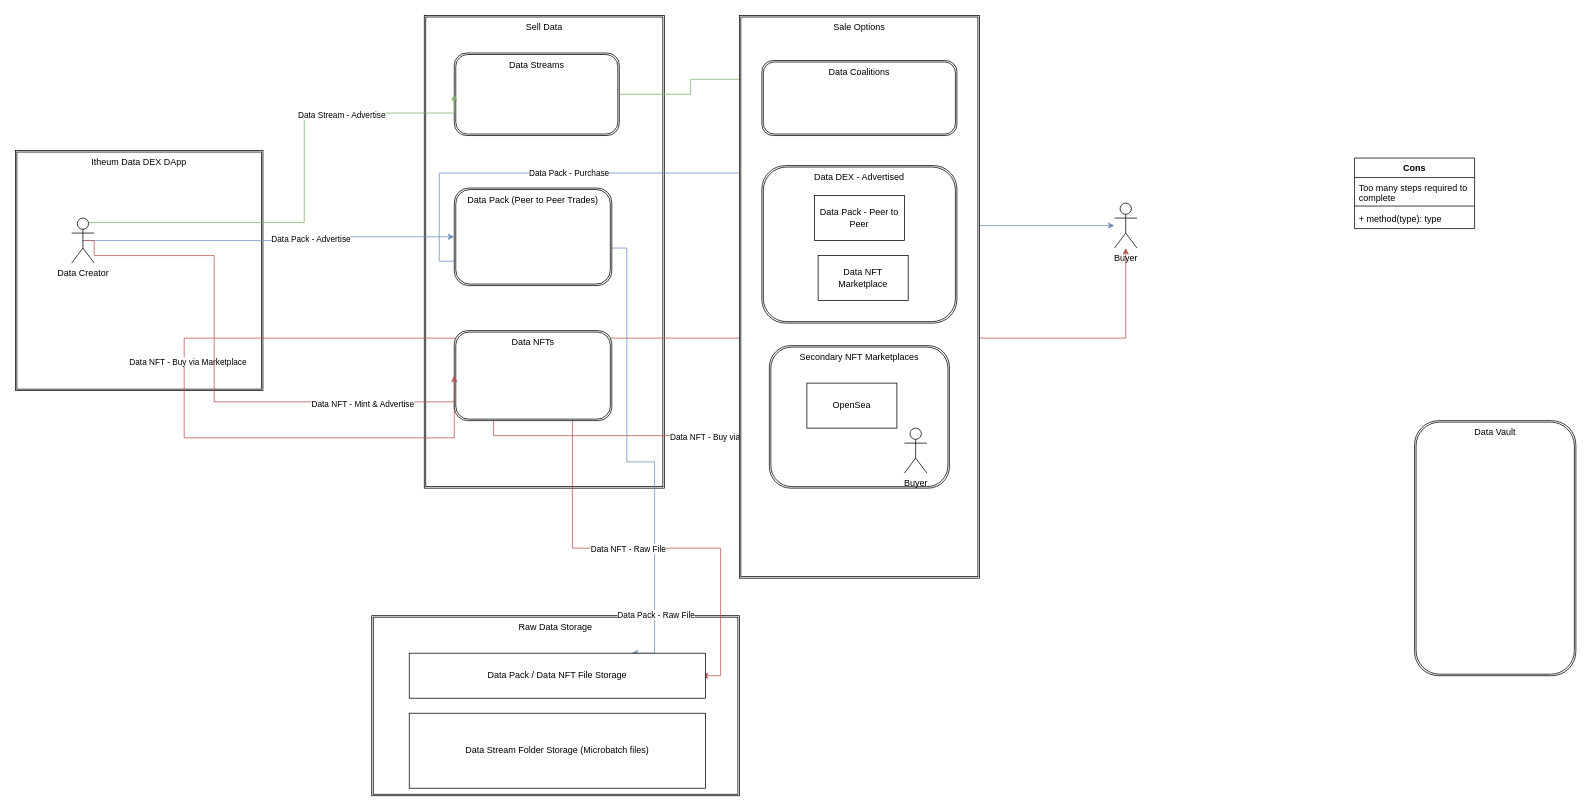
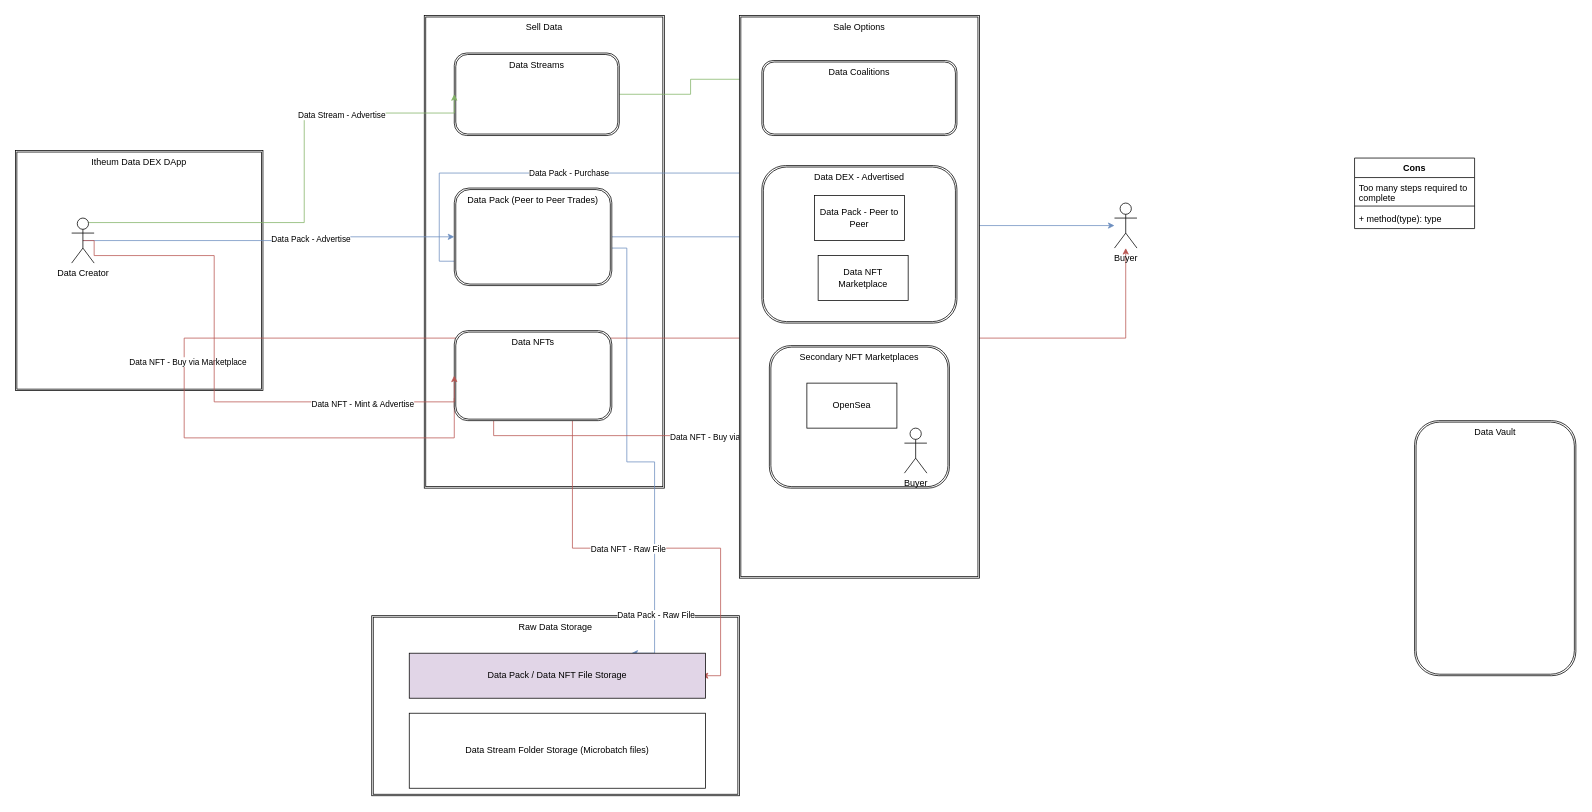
  <mxCell id="0" />
  <mxCell id="1" parent="0" />
  <mxCell id="2" value="Raw Data Storage" style="shape=ext;double=1;rounded=0;whiteSpace=wrap;html=1;verticalAlign=top;" parent="1" vertex="1"><mxGeometry x="495" y="820" width="490" height="240" as="geometry" /></mxCell>
  <mxCell id="3" value="Sell Data" style="shape=ext;double=1;rounded=0;whiteSpace=wrap;html=1;verticalAlign=top;" parent="1" vertex="1"><mxGeometry x="565" y="20" width="320" height="630" as="geometry" /></mxCell>
  <mxCell id="4" value="Data Vault" style="shape=ext;double=1;rounded=1;whiteSpace=wrap;html=1;verticalAlign=top;" parent="1" vertex="1"><mxGeometry x="1885" y="560" width="215" height="340" as="geometry" /></mxCell>
  <mxCell id="5" value="Itheum Data DEX DApp" style="shape=ext;double=1;rounded=0;whiteSpace=wrap;html=1;verticalAlign=top;" parent="1" vertex="1"><mxGeometry x="20" y="200" width="330" height="320" as="geometry" /></mxCell>
  <mxCell id="6" style="edgeStyle=orthogonalEdgeStyle;rounded=0;orthogonalLoop=1;jettySize=auto;html=1;exitX=0;exitY=0.75;exitDx=0;exitDy=0;fillColor=#dae8fc;strokeColor=#6c8ebf;" parent="1" source="11" target="32" edge="1"><mxGeometry relative="1" as="geometry" /></mxCell>
  <mxCell id="7" value="Data Pack - Purchase" style="edgeLabel;html=1;align=center;verticalAlign=middle;resizable=0;points=[];" parent="6" vertex="1" connectable="0"><mxGeometry x="-0.44" y="1" relative="1" as="geometry"><mxPoint as="offset" /></mxGeometry></mxCell>
  <mxCell id="8" value="" style="edgeStyle=orthogonalEdgeStyle;rounded=0;orthogonalLoop=1;jettySize=auto;html=1;fillColor=#dae8fc;strokeColor=#6c8ebf;entryX=0.75;entryY=0;entryDx=0;entryDy=0;" parent="1" source="11" target="33" edge="1"><mxGeometry relative="1" as="geometry"><mxPoint x="935" y="740" as="targetPoint" /><Array as="points"><mxPoint x="835" y="330" /><mxPoint x="835" y="615" /><mxPoint x="872" y="615" /></Array></mxGeometry></mxCell>
  <mxCell id="9" value="Data Pack - Raw File" style="edgeLabel;html=1;align=center;verticalAlign=middle;resizable=0;points=[];" parent="8" vertex="1" connectable="0"><mxGeometry x="0.736" y="1" relative="1" as="geometry"><mxPoint as="offset" /></mxGeometry></mxCell>
+ <mxCell id="10" style="edgeStyle=orthogonalEdgeStyle;rounded=0;orthogonalLoop=1;jettySize=auto;html=1;exitX=1;exitY=0.5;exitDx=0;exitDy=0;fillColor=#dae8fc;strokeColor=#6c8ebf;" parent="1" source="11" target="36" edge="1"><mxGeometry relative="1" as="geometry" /></mxCell>
  <mxCell id="11" value="Data Pack (Peer to Peer Trades)" style="shape=ext;double=1;rounded=1;whiteSpace=wrap;html=1;verticalAlign=top;" parent="1" vertex="1"><mxGeometry x="605" y="250" width="210" height="130" as="geometry" /></mxCell>
  <mxCell id="12" style="edgeStyle=orthogonalEdgeStyle;rounded=0;orthogonalLoop=1;jettySize=auto;html=1;exitX=0;exitY=0.75;exitDx=0;exitDy=0;fillColor=#f8cecc;strokeColor=#b85450;" parent="1" source="18" target="32" edge="1"><mxGeometry relative="1" as="geometry"><Array as="points"><mxPoint x="245" y="583" /><mxPoint x="245" y="450" /></Array></mxGeometry></mxCell>
  <mxCell id="13" value="Data NFT - Buy via Marketplace" style="edgeLabel;html=1;align=center;verticalAlign=middle;resizable=0;points=[];" parent="12" vertex="1" connectable="0"><mxGeometry x="-0.464" y="-4" relative="1" as="geometry"><mxPoint as="offset" /></mxGeometry></mxCell>
  <mxCell id="14" style="edgeStyle=orthogonalEdgeStyle;rounded=0;orthogonalLoop=1;jettySize=auto;html=1;exitX=0.25;exitY=1;exitDx=0;exitDy=0;fillColor=#f8cecc;strokeColor=#b85450;" parent="1" source="18" target="42" edge="1"><mxGeometry relative="1" as="geometry" /></mxCell>
  <mxCell id="15" value="Data NFT - Buy via OpenSea" style="edgeLabel;html=1;align=center;verticalAlign=middle;resizable=0;points=[];" parent="14" vertex="1" connectable="0"><mxGeometry x="0.032" y="-1" relative="1" as="geometry"><mxPoint as="offset" /></mxGeometry></mxCell>
  <mxCell id="16" style="edgeStyle=orthogonalEdgeStyle;rounded=0;orthogonalLoop=1;jettySize=auto;html=1;exitX=0.75;exitY=1;exitDx=0;exitDy=0;fillColor=#f8cecc;strokeColor=#b85450;" parent="1" source="18" edge="1"><mxGeometry relative="1" as="geometry"><mxPoint x="935" y="900" as="targetPoint" /><Array as="points"><mxPoint x="763" y="730" /><mxPoint x="960" y="730" /></Array></mxGeometry></mxCell>
  <mxCell id="17" value="Data NFT - Raw File" style="edgeLabel;html=1;align=center;verticalAlign=middle;resizable=0;points=[];" parent="16" vertex="1" connectable="0"><mxGeometry x="-0.133" relative="1" as="geometry"><mxPoint as="offset" /></mxGeometry></mxCell>
  <mxCell id="18" value="Data NFTs" style="shape=ext;double=1;rounded=1;whiteSpace=wrap;html=1;verticalAlign=top;" parent="1" vertex="1"><mxGeometry x="605" y="440" width="210" height="120" as="geometry" /></mxCell>
  <mxCell id="19" value="Cons" style="swimlane;fontStyle=1;align=center;verticalAlign=top;childLayout=stackLayout;horizontal=1;startSize=26;horizontalStack=0;resizeParent=1;resizeParentMax=0;resizeLast=0;collapsible=1;marginBottom=0;" parent="1" vertex="1"><mxGeometry x="1805" y="210" width="160" height="94" as="geometry"><mxRectangle x="540" y="430" width="60" height="26" as="alternateBounds" /></mxGeometry></mxCell>
  <mxCell id="20" value="Too many steps required to complete " style="text;strokeColor=none;fillColor=none;align=left;verticalAlign=top;spacingLeft=4;spacingRight=4;overflow=hidden;rotatable=0;points=[[0,0.5],[1,0.5]];portConstraint=eastwest;whiteSpace=wrap;" parent="19" vertex="1"><mxGeometry y="26" width="160" height="34" as="geometry" /></mxCell>
  <mxCell id="21" value="" style="line;strokeWidth=1;fillColor=none;align=left;verticalAlign=middle;spacingTop=-1;spacingLeft=3;spacingRight=3;rotatable=0;labelPosition=right;points=[];portConstraint=eastwest;" parent="19" vertex="1"><mxGeometry y="60" width="160" height="8" as="geometry" /></mxCell>
  <mxCell id="22" value="+ method(type): type" style="text;strokeColor=none;fillColor=none;align=left;verticalAlign=top;spacingLeft=4;spacingRight=4;overflow=hidden;rotatable=0;points=[[0,0.5],[1,0.5]];portConstraint=eastwest;" parent="19" vertex="1"><mxGeometry y="68" width="160" height="26" as="geometry" /></mxCell>
  <mxCell id="23" style="edgeStyle=orthogonalEdgeStyle;rounded=0;orthogonalLoop=1;jettySize=auto;html=1;exitX=1;exitY=0.5;exitDx=0;exitDy=0;entryX=0;entryY=0.25;entryDx=0;entryDy=0;fillColor=#d5e8d4;strokeColor=#82b366;" parent="1" source="24" target="36" edge="1"><mxGeometry relative="1" as="geometry" /></mxCell>
  <mxCell id="24" value="Data Streams" style="shape=ext;double=1;rounded=1;whiteSpace=wrap;html=1;verticalAlign=top;" parent="1" vertex="1"><mxGeometry x="605" y="70" width="220" height="110" as="geometry" /></mxCell>
  <mxCell id="25" style="edgeStyle=orthogonalEdgeStyle;rounded=0;orthogonalLoop=1;jettySize=auto;html=1;exitX=0.5;exitY=0.5;exitDx=0;exitDy=0;exitPerimeter=0;entryX=0;entryY=0.5;entryDx=0;entryDy=0;fillColor=#dae8fc;strokeColor=#6c8ebf;" parent="1" source="31" target="11" edge="1"><mxGeometry relative="1" as="geometry" /></mxCell>
  <mxCell id="26" value="Data Pack - Advertise" style="edgeLabel;html=1;align=center;verticalAlign=middle;resizable=0;points=[];" parent="25" vertex="1" connectable="0"><mxGeometry x="0.23" y="-2" relative="1" as="geometry"><mxPoint as="offset" /></mxGeometry></mxCell>
  <mxCell id="27" style="edgeStyle=orthogonalEdgeStyle;rounded=0;orthogonalLoop=1;jettySize=auto;html=1;exitX=0.5;exitY=0.5;exitDx=0;exitDy=0;exitPerimeter=0;entryX=0;entryY=0.5;entryDx=0;entryDy=0;fillColor=#f8cecc;strokeColor=#b85450;" parent="1" source="31" target="18" edge="1"><mxGeometry relative="1" as="geometry"><Array as="points"><mxPoint x="125" y="320" /><mxPoint x="125" y="340" /><mxPoint x="285" y="340" /><mxPoint x="285" y="535" /></Array></mxGeometry></mxCell>
  <mxCell id="28" value="Data NFT - Mint &amp;amp; Advertise" style="edgeLabel;html=1;align=center;verticalAlign=middle;resizable=0;points=[];" parent="27" vertex="1" connectable="0"><mxGeometry x="0.577" y="-2" relative="1" as="geometry"><mxPoint as="offset" /></mxGeometry></mxCell>
  <mxCell id="29" style="edgeStyle=orthogonalEdgeStyle;rounded=0;orthogonalLoop=1;jettySize=auto;html=1;exitX=0.75;exitY=0.1;exitDx=0;exitDy=0;exitPerimeter=0;entryX=0;entryY=0.5;entryDx=0;entryDy=0;fillColor=#d5e8d4;strokeColor=#82b366;" parent="1" source="31" target="24" edge="1"><mxGeometry relative="1" as="geometry"><Array as="points"><mxPoint x="405" y="296" /><mxPoint x="405" y="150" /></Array></mxGeometry></mxCell>
  <mxCell id="30" value="Data Stream - Advertise" style="edgeLabel;html=1;align=center;verticalAlign=middle;resizable=0;points=[];" parent="29" vertex="1" connectable="0"><mxGeometry x="0.466" y="-2" relative="1" as="geometry"><mxPoint as="offset" /></mxGeometry></mxCell>
  <mxCell id="31" value="Data Creator" style="shape=umlActor;verticalLabelPosition=bottom;verticalAlign=top;html=1;outlineConnect=0;" parent="1" vertex="1"><mxGeometry x="95" y="290" width="30" height="60" as="geometry" /></mxCell>
  <mxCell id="32" value="Buyer" style="shape=umlActor;verticalLabelPosition=bottom;verticalAlign=top;html=1;outlineConnect=0;" parent="1" vertex="1"><mxGeometry x="1485" y="270" width="30" height="60" as="geometry" /></mxCell>
- <mxCell id="33" value="Data Pack / Data NFT File Storage" style="rounded=0;whiteSpace=wrap;html=1;" parent="1" vertex="1"><mxGeometry x="545" y="870" width="395" height="60" as="geometry" /></mxCell>
+ <mxCell id="33" value="Data Pack / Data NFT File Storage" style="rounded=0;whiteSpace=wrap;html=1;fillColor=#e1d5e7;" parent="1" vertex="1"><mxGeometry x="545" y="870" width="395" height="60" as="geometry" /></mxCell>
  <mxCell id="34" value="Data Stream Folder Storage (Microbatch files)" style="rounded=0;whiteSpace=wrap;html=1;" parent="1" vertex="1"><mxGeometry x="545" y="950" width="395" height="100" as="geometry" /></mxCell>
  <mxCell id="35" value="Sale Options" style="shape=ext;double=1;rounded=0;whiteSpace=wrap;html=1;verticalAlign=top;" parent="1" vertex="1"><mxGeometry x="985" y="20" width="320" height="750" as="geometry" /></mxCell>
  <mxCell id="36" value="Data Coalitions" style="shape=ext;double=1;rounded=1;whiteSpace=wrap;html=1;verticalAlign=top;" parent="1" vertex="1"><mxGeometry x="1015" y="80" width="260" height="100" as="geometry" /></mxCell>
  <mxCell id="37" value="Data DEX - Advertised" style="shape=ext;double=1;rounded=1;whiteSpace=wrap;html=1;verticalAlign=top;" parent="1" vertex="1"><mxGeometry x="1015" y="220" width="260" height="210" as="geometry" /></mxCell>
  <mxCell id="38" value="Data Pack - Peer to Peer" style="rounded=0;whiteSpace=wrap;html=1;" parent="1" vertex="1"><mxGeometry x="1085" y="260" width="120" height="60" as="geometry" /></mxCell>
  <mxCell id="39" value="Data NFT Marketplace" style="rounded=0;whiteSpace=wrap;html=1;" parent="1" vertex="1"><mxGeometry x="1090" y="340" width="120" height="60" as="geometry" /></mxCell>
  <mxCell id="40" value="Secondary NFT Marketplaces" style="shape=ext;double=1;rounded=1;whiteSpace=wrap;html=1;verticalAlign=top;" parent="1" vertex="1"><mxGeometry x="1025" y="460" width="240" height="190" as="geometry" /></mxCell>
  <mxCell id="41" value="OpenSea" style="rounded=0;whiteSpace=wrap;html=1;" parent="1" vertex="1"><mxGeometry x="1075" y="510" width="120" height="60" as="geometry" /></mxCell>
  <mxCell id="42" value="Buyer" style="shape=umlActor;verticalLabelPosition=bottom;verticalAlign=top;html=1;outlineConnect=0;" parent="1" vertex="1"><mxGeometry x="1205" y="570" width="30" height="60" as="geometry" /></mxCell>
